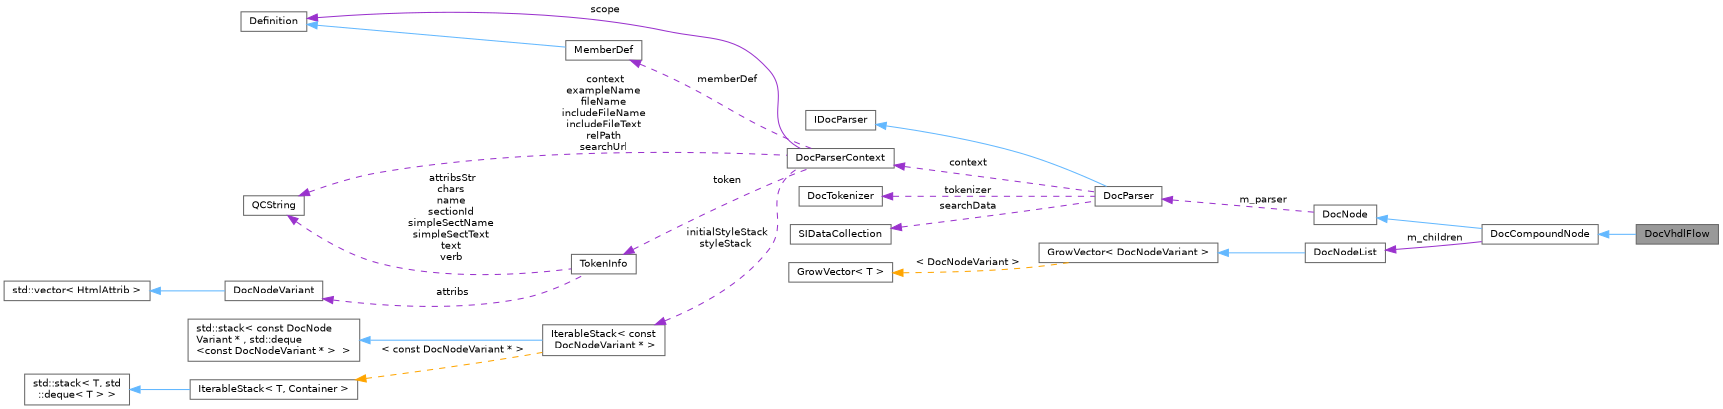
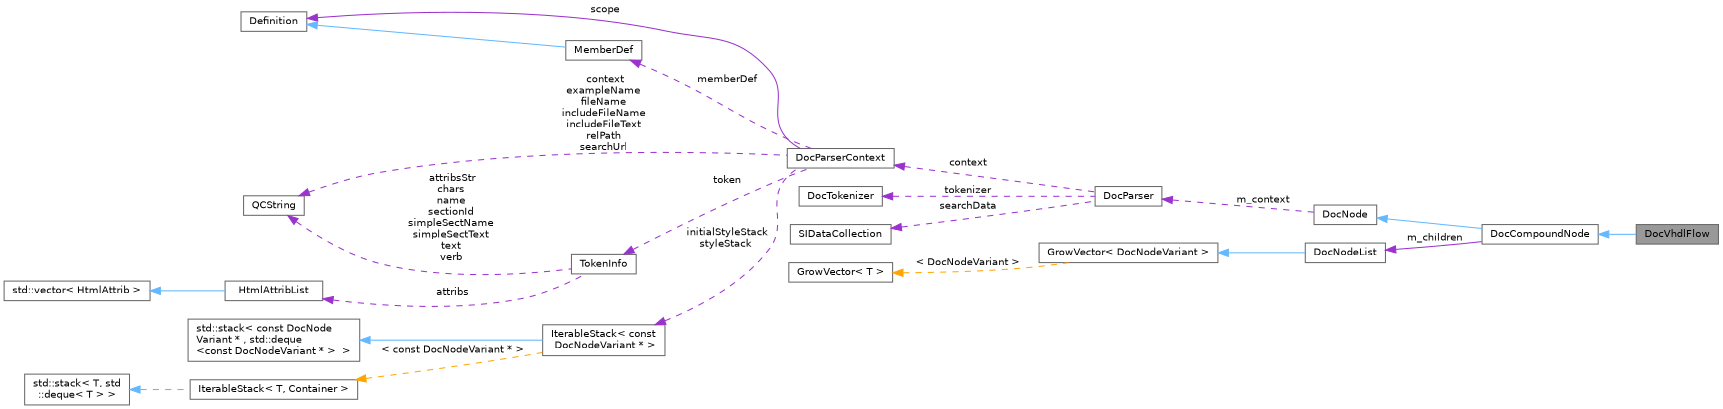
  digraph {
    rankdir=LR
    node [color=gray40 fillcolor=white fontname=Helvetica fontsize=10 shape=box style=filled]
    edge [color=darkorchid3 dir=back fontname=Helvetica fontsize=10 labelfontname=Helvetica labelfontsize=10 style=dashed]
    n1 [fillcolor=grey60 fontcolor=black height=0.2 label=DocVhdlFlow width=0.4]
    n2 [height=0.2 label=DocCompoundNode width=0.4]
    n3 [height=0.2 label=DocNode width=0.4]
    n4 [height=0.2 label=DocParser width=0.4]
-   n5 [height=0.2 label=IDocParser width=0.4]
    n6 [height=0.2 label=DocParserContext width=0.4]
    n7 [height=0.2 label=Definition width=0.4]
    n8 [height=0.2 label=MemberDef width=0.4]
    n9 [height=0.2 label=QCString width=0.4]
    n10 [height=0.2 label=TokenInfo width=0.4]
    n11 [height=0.2 label="IterableStack\< const\l DocNodeVariant * \>" width=0.4]
    n12 [height=0.2 label="std::stack\< const DocNode\lVariant * , std::deque\l\<const DocNodeVariant * \>  \>" width=0.4]
    n13 [height=0.2 label="IterableStack\< T, Container \>" width=0.4]
    n14 [height=0.2 label="std::stack\< T, std\l::deque\< T \> \>" width=0.4]
-   n15 [height=0.2 label=DocNodeVariant width=0.4]
+   n15 [height=0.2 label=HtmlAttribList width=0.4]
    n16 [height=0.2 label="std::vector\< HtmlAttrib \>" width=0.4]
    n17 [height=0.2 label=DocTokenizer width=0.4]
    n18 [height=0.2 label=SIDataCollection width=0.4]
    n19 [height=0.2 label=DocNodeList width=0.4]
    n20 [height=0.2 label="GrowVector\< DocNodeVariant \>" width=0.4]
    n21 [height=0.2 label="GrowVector\< T \>" width=0.4]
    n2 -> n1 [color=steelblue1 style=solid]
    n3 -> n2 [color=steelblue1 style=solid]
-   n4 -> n3 [label=" m_parser"]
-   n5 -> n4 [color=steelblue1 style=solid]
+   n4 -> n3 [label=" m_context"]
    n6 -> n4 [label=" context"]
    n7 -> n6 [label=" scope" style=solid]
    n7 -> n8 [color=steelblue1 style=solid]
    n8 -> n6 [label=" memberDef"]
    n9 -> n6 [label=" context\nexampleName\nfileName\nincludeFileName\nincludeFileText\nrelPath\nsearchUrl"]
    n9 -> n10 [label=" attribsStr\nchars\nname\nsectionId\nsimpleSectName\nsimpleSectText\ntext\nverb"]
    n10 -> n6 [label=" token"]
    n11 -> n6 [label=" initialStyleStack\nstyleStack"]
    n12 -> n11 [color=steelblue1 style=solid]
    n13 -> n11 [color=orange label=" \< const DocNodeVariant * \>"]
-   n14 -> n13 [color=steelblue1 style=solid]
+   n14 -> n13 [color=steelblue1]
    n15 -> n10 [label=" attribs"]
    n16 -> n15 [color=steelblue1 style=solid]
    n17 -> n4 [label=" tokenizer"]
    n18 -> n4 [label=" searchData"]
    n19 -> n2 [label=" m_children" style=solid]
    n20 -> n19 [color=steelblue1 style=solid]
    n21 -> n20 [color=orange label=" \< DocNodeVariant \>"]
  }
